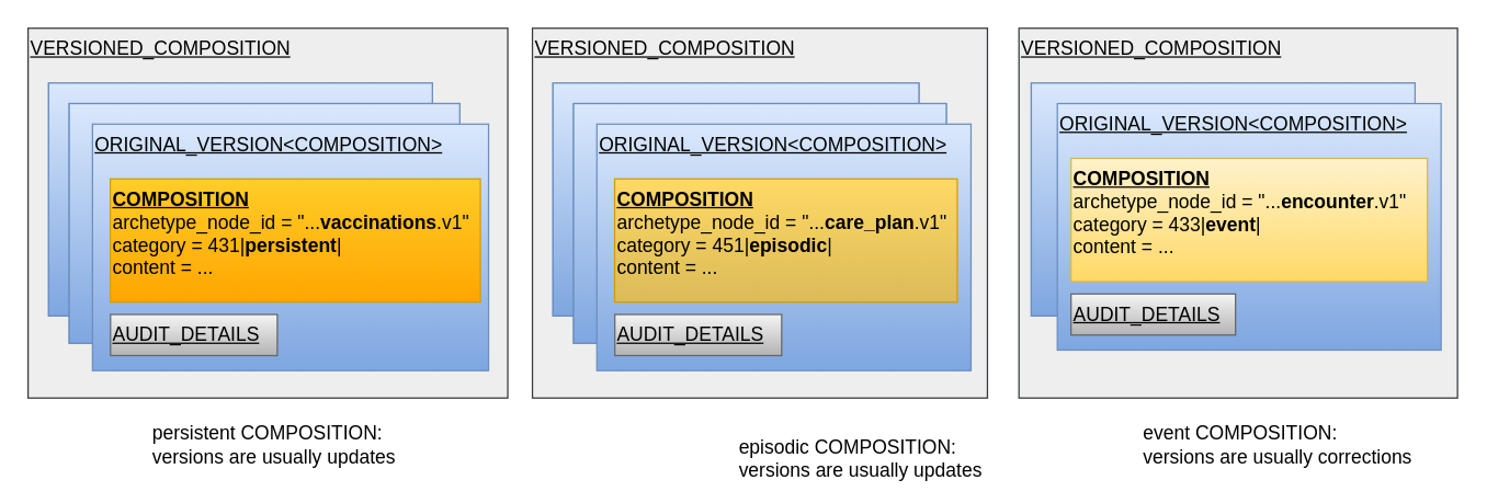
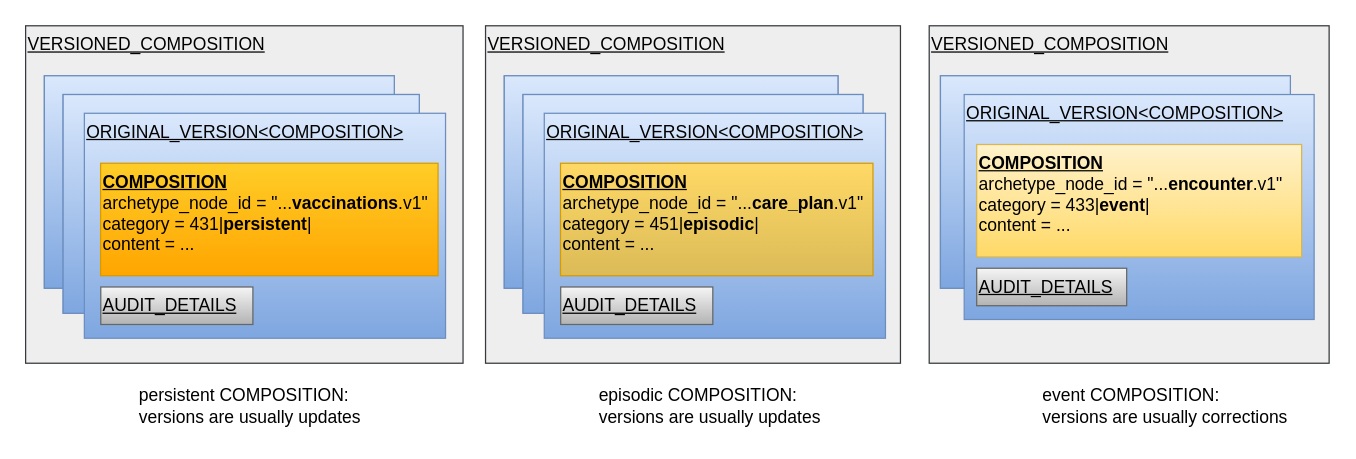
  <mxCell id="0" />
  <mxCell id="1" parent="0" />
  <mxCell id="2" value="&lt;u&gt;&lt;span&gt;VERSIONED_COMPOSITION&lt;/span&gt;&lt;/u&gt;&lt;br&gt;" style="rounded=0;whiteSpace=wrap;html=1;fontSize=14;verticalAlign=top;align=left;fillColor=#eeeeee;strokeColor=#36393d;fontStyle=0" parent="1" vertex="1"><mxGeometry x="20" y="20" width="350" height="270" as="geometry" /></mxCell>
  <mxCell id="3" value="" style="group;fillColor=#dae8fc;strokeColor=#6c8ebf;gradientColor=#7ea6e0;" parent="1" vertex="1" connectable="0"><mxGeometry x="35" y="60" width="280" height="170" as="geometry" /></mxCell>
  <mxCell id="4" value="" style="rounded=0;whiteSpace=wrap;html=1;fontSize=14;verticalAlign=top;align=left;fillColor=#dae8fc;strokeColor=#6c8ebf;gradientColor=#7ea6e0;" parent="3" vertex="1"><mxGeometry width="280" height="170" as="geometry" /></mxCell>
  <mxCell id="5" value="" style="rounded=0;whiteSpace=wrap;html=1;fontSize=14;verticalAlign=top;align=left;fillColor=#fff2cc;strokeColor=#d6b656;gradientColor=#ffd966;" parent="3" vertex="1"><mxGeometry x="70" y="72.25" width="190" height="59.5" as="geometry" /></mxCell>
  <mxCell id="6" value="" style="group" parent="3" vertex="1" connectable="0"><mxGeometry x="89" y="79.9" width="89" height="45.9" as="geometry" /></mxCell>
  <mxCell id="7" value="" style="rounded=0;whiteSpace=wrap;html=1;fontSize=14;align=left;fillColor=#f8cecc;strokeColor=#b85450;" parent="6" vertex="1"><mxGeometry width="30" height="8.5" as="geometry" /></mxCell>
  <mxCell id="8" style="edgeStyle=orthogonalEdgeStyle;rounded=0;orthogonalLoop=1;jettySize=auto;html=1;exitX=0.5;exitY=1;exitDx=0;exitDy=0;entryX=0;entryY=0.5;entryDx=0;entryDy=0;fontSize=14;endArrow=none;endFill=0;" parent="6" source="7" edge="1"><mxGeometry relative="1" as="geometry"><mxPoint x="59" y="25.5" as="targetPoint" /></mxGeometry></mxCell>
  <mxCell id="9" style="edgeStyle=orthogonalEdgeStyle;rounded=0;orthogonalLoop=1;jettySize=auto;html=1;exitX=0.5;exitY=1;exitDx=0;exitDy=0;entryX=0;entryY=0.5;entryDx=0;entryDy=0;endArrow=none;endFill=0;fontSize=14;" parent="6" source="7" edge="1"><mxGeometry relative="1" as="geometry"><mxPoint x="59" y="41.65" as="targetPoint" /></mxGeometry></mxCell>
  <mxCell id="10" value="" style="group;fillColor=#dae8fc;strokeColor=#6c8ebf;gradientColor=#7ea6e0;" parent="1" vertex="1" connectable="0"><mxGeometry x="50" y="75" width="285" height="175" as="geometry" /></mxCell>
  <mxCell id="11" value="" style="rounded=0;whiteSpace=wrap;html=1;fontSize=14;verticalAlign=top;align=left;fillColor=#dae8fc;strokeColor=#6c8ebf;gradientColor=#7ea6e0;" parent="10" vertex="1"><mxGeometry width="285" height="175" as="geometry" /></mxCell>
  <mxCell id="12" value="" style="rounded=0;whiteSpace=wrap;html=1;fontSize=14;verticalAlign=top;align=left;fillColor=#fff2cc;strokeColor=#d6b656;gradientColor=#ffd966;" parent="10" vertex="1"><mxGeometry x="71.25" y="70" width="193.393" height="61.25" as="geometry" /></mxCell>
  <mxCell id="13" value="" style="group" parent="10" vertex="1" connectable="0"><mxGeometry x="90.589" y="77.875" width="90.589" height="47.25" as="geometry" /></mxCell>
  <mxCell id="14" value="" style="rounded=0;whiteSpace=wrap;html=1;fontSize=14;align=left;fillColor=#f8cecc;strokeColor=#b85450;" parent="13" vertex="1"><mxGeometry width="30.536" height="8.75" as="geometry" /></mxCell>
  <mxCell id="15" value="" style="group;fontStyle=1" parent="1" vertex="1" connectable="0"><mxGeometry x="70" y="90" width="284" height="200" as="geometry" /></mxCell>
  <mxCell id="16" value="&lt;u&gt;ORIGINAL_VERSION&amp;lt;COMPOSITION&amp;gt;&lt;/u&gt;" style="rounded=0;whiteSpace=wrap;html=1;fontSize=14;verticalAlign=top;align=left;fillColor=#dae8fc;strokeColor=#6c8ebf;gradientColor=#7ea6e0;" parent="15" vertex="1"><mxGeometry x="-3" width="289" height="180" as="geometry" /></mxCell>
  <mxCell id="17" value="&lt;b&gt;&lt;u&gt;COMPOSITION&lt;/u&gt;&lt;/b&gt;&lt;br&gt;archetype_node_id = &quot;...&lt;b&gt;vaccinations&lt;/b&gt;.v1&quot;&lt;br&gt;category = 431|&lt;b&gt;persistent&lt;/b&gt;|&lt;br&gt;content = ..." style="rounded=0;whiteSpace=wrap;html=1;fontSize=14;verticalAlign=top;align=left;fillColor=#ffcd28;strokeColor=#d79b00;gradientColor=#ffa500;" parent="15" vertex="1"><mxGeometry x="10" y="40" width="270" height="90" as="geometry" /></mxCell>
  <mxCell id="18" value="&lt;span style=&quot;font-weight: normal&quot;&gt;&lt;u&gt;AUDIT_DETAILS&lt;/u&gt;&lt;/span&gt;" style="rounded=0;whiteSpace=wrap;html=1;fontSize=14;verticalAlign=top;align=left;fillColor=#f5f5f5;strokeColor=#666666;gradientColor=#b3b3b3;fontStyle=1" parent="15" vertex="1"><mxGeometry x="10.143" y="139" width="121.714" height="30" as="geometry" /></mxCell>
  <mxCell id="19" value="persistent COMPOSITION:&lt;br&gt;versions are&amp;nbsp;usually&amp;nbsp;updates" style="text;html=1;resizable=0;points=[];autosize=1;align=left;verticalAlign=top;spacingTop=-4;fontSize=14;fontColor=#000000;" parent="1" vertex="1"><mxGeometry x="109" y="305" width="190" height="40" as="geometry" /></mxCell>
  <mxCell id="20" value="&lt;u&gt;&lt;span&gt;VERSIONED_COMPOSITION&lt;/span&gt;&lt;/u&gt;&lt;br&gt;" style="rounded=0;whiteSpace=wrap;html=1;fontSize=14;verticalAlign=top;align=left;fillColor=#eeeeee;strokeColor=#36393d;fontStyle=0" parent="1" vertex="1"><mxGeometry x="743" y="20" width="320" height="270" as="geometry" /></mxCell>
  <mxCell id="21" value="" style="group;fillColor=#dae8fc;strokeColor=#6c8ebf;gradientColor=#7ea6e0;" parent="1" vertex="1" connectable="0"><mxGeometry x="752" y="60" width="280" height="170" as="geometry" /></mxCell>
  <mxCell id="22" value="" style="rounded=0;whiteSpace=wrap;html=1;fontSize=14;verticalAlign=top;align=left;fillColor=#dae8fc;strokeColor=#6c8ebf;gradientColor=#7ea6e0;" parent="21" vertex="1"><mxGeometry width="280" height="170" as="geometry" /></mxCell>
  <mxCell id="23" value="" style="rounded=0;whiteSpace=wrap;html=1;fontSize=14;verticalAlign=top;align=left;fillColor=#fff2cc;strokeColor=#d6b656;gradientColor=#ffd966;" parent="21" vertex="1"><mxGeometry x="50" y="57.25" width="190" height="59.5" as="geometry" /></mxCell>
  <mxCell id="24" value="" style="group" parent="21" vertex="1" connectable="0"><mxGeometry x="69" y="64.9" width="89" height="45.9" as="geometry" /></mxCell>
  <mxCell id="25" value="" style="rounded=0;whiteSpace=wrap;html=1;fontSize=14;align=left;fillColor=#f8cecc;strokeColor=#b85450;" parent="24" vertex="1"><mxGeometry width="30" height="8.5" as="geometry" /></mxCell>
  <mxCell id="26" style="edgeStyle=orthogonalEdgeStyle;rounded=0;orthogonalLoop=1;jettySize=auto;html=1;exitX=0.5;exitY=1;exitDx=0;exitDy=0;entryX=0;entryY=0.5;entryDx=0;entryDy=0;fontSize=14;endArrow=none;endFill=0;" parent="24" source="25" edge="1"><mxGeometry relative="1" as="geometry"><mxPoint x="59" y="25.5" as="targetPoint" /></mxGeometry></mxCell>
  <mxCell id="27" style="edgeStyle=orthogonalEdgeStyle;rounded=0;orthogonalLoop=1;jettySize=auto;html=1;exitX=0.5;exitY=1;exitDx=0;exitDy=0;entryX=0;entryY=0.5;entryDx=0;entryDy=0;endArrow=none;endFill=0;fontSize=14;" parent="24" source="25" edge="1"><mxGeometry relative="1" as="geometry"><mxPoint x="59" y="41.65" as="targetPoint" /></mxGeometry></mxCell>
  <mxCell id="28" value="" style="group;fontStyle=1" parent="1" vertex="1" connectable="0"><mxGeometry x="771" y="75" width="280" height="200" as="geometry" /></mxCell>
  <mxCell id="29" value="&lt;u&gt;ORIGINAL_VERSION&amp;lt;COMPOSITION&amp;gt;&lt;/u&gt;" style="rounded=0;whiteSpace=wrap;html=1;fontSize=14;verticalAlign=top;align=left;fillColor=#dae8fc;strokeColor=#6c8ebf;gradientColor=#7ea6e0;" parent="28" vertex="1"><mxGeometry width="280" height="180" as="geometry" /></mxCell>
  <mxCell id="30" value="&lt;b&gt;&lt;u&gt;COMPOSITION&lt;/u&gt;&lt;/b&gt;&lt;br&gt;archetype_node_id = &quot;...&lt;b&gt;encounter&lt;/b&gt;.v1&quot;&lt;br&gt;category = 433|&lt;b&gt;event&lt;/b&gt;|&lt;br&gt;content = ..." style="rounded=0;whiteSpace=wrap;html=1;fontSize=14;verticalAlign=top;align=left;fillColor=#fff2cc;strokeColor=#d6b656;gradientColor=#ffd966;" parent="28" vertex="1"><mxGeometry x="10" y="40" width="260" height="90" as="geometry" /></mxCell>
  <mxCell id="31" value="&lt;span style=&quot;font-weight: normal&quot;&gt;&lt;u&gt;AUDIT_DETAILS&lt;/u&gt;&lt;/span&gt;" style="rounded=0;whiteSpace=wrap;html=1;fontSize=14;verticalAlign=top;align=left;fillColor=#f5f5f5;strokeColor=#666666;gradientColor=#b3b3b3;fontStyle=1" parent="28" vertex="1"><mxGeometry x="10" y="139" width="120" height="30" as="geometry" /></mxCell>
  <mxCell id="32" value="event COMPOSITION:&lt;br&gt;versions are usually corrections" style="text;html=1;resizable=0;points=[];autosize=1;align=left;verticalAlign=top;spacingTop=-4;fontSize=14;fontColor=#000000;" parent="1" vertex="1"><mxGeometry x="832" y="305" width="210" height="40" as="geometry" /></mxCell>
  <mxCell id="33" value="&lt;u&gt;&lt;span&gt;VERSIONED_COMPOSITION&lt;/span&gt;&lt;/u&gt;&lt;br&gt;" style="rounded=0;whiteSpace=wrap;html=1;fontSize=14;verticalAlign=top;align=left;fillColor=#eeeeee;strokeColor=#36393d;fontStyle=0" parent="1" vertex="1"><mxGeometry x="388" y="20" width="332" height="270" as="geometry" /></mxCell>
  <mxCell id="34" value="" style="group;fillColor=#dae8fc;strokeColor=#6c8ebf;gradientColor=#7ea6e0;" parent="1" vertex="1" connectable="0"><mxGeometry x="403" y="60" width="267" height="170" as="geometry" /></mxCell>
  <mxCell id="35" value="" style="rounded=0;whiteSpace=wrap;html=1;fontSize=14;verticalAlign=top;align=left;fillColor=#dae8fc;strokeColor=#6c8ebf;gradientColor=#7ea6e0;" parent="34" vertex="1"><mxGeometry width="267" height="170" as="geometry" /></mxCell>
  <mxCell id="36" value="" style="rounded=0;whiteSpace=wrap;html=1;fontSize=14;verticalAlign=top;align=left;fillColor=#fff2cc;strokeColor=#d6b656;gradientColor=#ffd966;" parent="34" vertex="1"><mxGeometry x="66.75" y="72.25" width="181.179" height="59.5" as="geometry" /></mxCell>
  <mxCell id="37" value="" style="group" parent="34" vertex="1" connectable="0"><mxGeometry x="84.868" y="79.9" width="84.868" height="45.9" as="geometry" /></mxCell>
  <mxCell id="38" value="" style="rounded=0;whiteSpace=wrap;html=1;fontSize=14;align=left;fillColor=#f8cecc;strokeColor=#b85450;" parent="37" vertex="1"><mxGeometry width="28.607" height="8.5" as="geometry" /></mxCell>
  <mxCell id="39" style="edgeStyle=orthogonalEdgeStyle;rounded=0;orthogonalLoop=1;jettySize=auto;html=1;exitX=0.5;exitY=1;exitDx=0;exitDy=0;entryX=0;entryY=0.5;entryDx=0;entryDy=0;fontSize=14;endArrow=none;endFill=0;" parent="37" source="38" edge="1"><mxGeometry relative="1" as="geometry"><mxPoint x="56.261" y="25.5" as="targetPoint" /></mxGeometry></mxCell>
  <mxCell id="40" style="edgeStyle=orthogonalEdgeStyle;rounded=0;orthogonalLoop=1;jettySize=auto;html=1;exitX=0.5;exitY=1;exitDx=0;exitDy=0;entryX=0;entryY=0.5;entryDx=0;entryDy=0;endArrow=none;endFill=0;fontSize=14;" parent="37" source="38" edge="1"><mxGeometry relative="1" as="geometry"><mxPoint x="56.261" y="41.65" as="targetPoint" /></mxGeometry></mxCell>
  <mxCell id="41" value="" style="group;fillColor=#dae8fc;strokeColor=#6c8ebf;gradientColor=#7ea6e0;" parent="1" vertex="1" connectable="0"><mxGeometry x="418" y="75" width="272" height="175" as="geometry" /></mxCell>
  <mxCell id="42" value="" style="rounded=0;whiteSpace=wrap;html=1;fontSize=14;verticalAlign=top;align=left;fillColor=#dae8fc;strokeColor=#6c8ebf;gradientColor=#7ea6e0;" parent="41" vertex="1"><mxGeometry width="272" height="175" as="geometry" /></mxCell>
  <mxCell id="43" value="" style="rounded=0;whiteSpace=wrap;html=1;fontSize=14;verticalAlign=top;align=left;fillColor=#fff2cc;strokeColor=#d6b656;gradientColor=#ffd966;" parent="41" vertex="1"><mxGeometry x="68" y="70" width="184.571" height="61.25" as="geometry" /></mxCell>
  <mxCell id="44" value="" style="group" parent="41" vertex="1" connectable="0"><mxGeometry x="86.457" y="77.875" width="86.457" height="47.25" as="geometry" /></mxCell>
  <mxCell id="45" value="" style="rounded=0;whiteSpace=wrap;html=1;fontSize=14;align=left;fillColor=#f8cecc;strokeColor=#b85450;" parent="44" vertex="1"><mxGeometry width="29.143" height="8.75" as="geometry" /></mxCell>
  <mxCell id="46" value="" style="group;fontStyle=1" parent="1" vertex="1" connectable="0"><mxGeometry x="438" y="90" width="284" height="200" as="geometry" /></mxCell>
  <mxCell id="47" value="&lt;u&gt;ORIGINAL_VERSION&amp;lt;COMPOSITION&amp;gt;&lt;/u&gt;" style="rounded=0;whiteSpace=wrap;html=1;fontSize=14;verticalAlign=top;align=left;fillColor=#dae8fc;strokeColor=#6c8ebf;gradientColor=#7ea6e0;" parent="46" vertex="1"><mxGeometry x="-3" width="273" height="180" as="geometry" /></mxCell>
  <mxCell id="48" value="&lt;b&gt;&lt;u&gt;COMPOSITION&lt;/u&gt;&lt;/b&gt;&lt;br&gt;archetype_node_id = &quot;...&lt;b&gt;care_plan&lt;/b&gt;.v1&quot;&lt;br&gt;category = 451|&lt;b&gt;episodic&lt;/b&gt;|&lt;br&gt;content = ..." style="rounded=0;whiteSpace=wrap;html=1;fontSize=14;verticalAlign=top;align=left;fillColor=#FFD966;strokeColor=#d79b00;gradientColor=#DBBB58;" parent="46" vertex="1"><mxGeometry x="10" y="40" width="250" height="90" as="geometry" /></mxCell>
  <mxCell id="49" value="&lt;span style=&quot;font-weight: normal&quot;&gt;&lt;u&gt;AUDIT_DETAILS&lt;/u&gt;&lt;/span&gt;" style="rounded=0;whiteSpace=wrap;html=1;fontSize=14;verticalAlign=top;align=left;fillColor=#f5f5f5;strokeColor=#666666;gradientColor=#b3b3b3;fontStyle=1" parent="46" vertex="1"><mxGeometry x="10.143" y="139" width="121.714" height="30" as="geometry" /></mxCell>
- <mxCell id="50" value="episodic COMPOSITION:&lt;br&gt;versions are&amp;nbsp;usually&amp;nbsp;updates" style="text;html=1;resizable=0;points=[];autosize=1;align=left;verticalAlign=top;spacingTop=-4;fontSize=14;fontColor=#000000;" parent="1" vertex="1"><mxGeometry x="537" y="315" width="190" height="40" as="geometry" /></mxCell>
+ <mxCell id="50" value="episodic COMPOSITION:&lt;br&gt;versions are&amp;nbsp;usually&amp;nbsp;updates" style="text;html=1;resizable=0;points=[];autosize=1;align=left;verticalAlign=top;spacingTop=-4;fontSize=14;fontColor=#000000;" parent="1" vertex="1"><mxGeometry x="477" y="305" width="190" height="40" as="geometry" /></mxCell>
